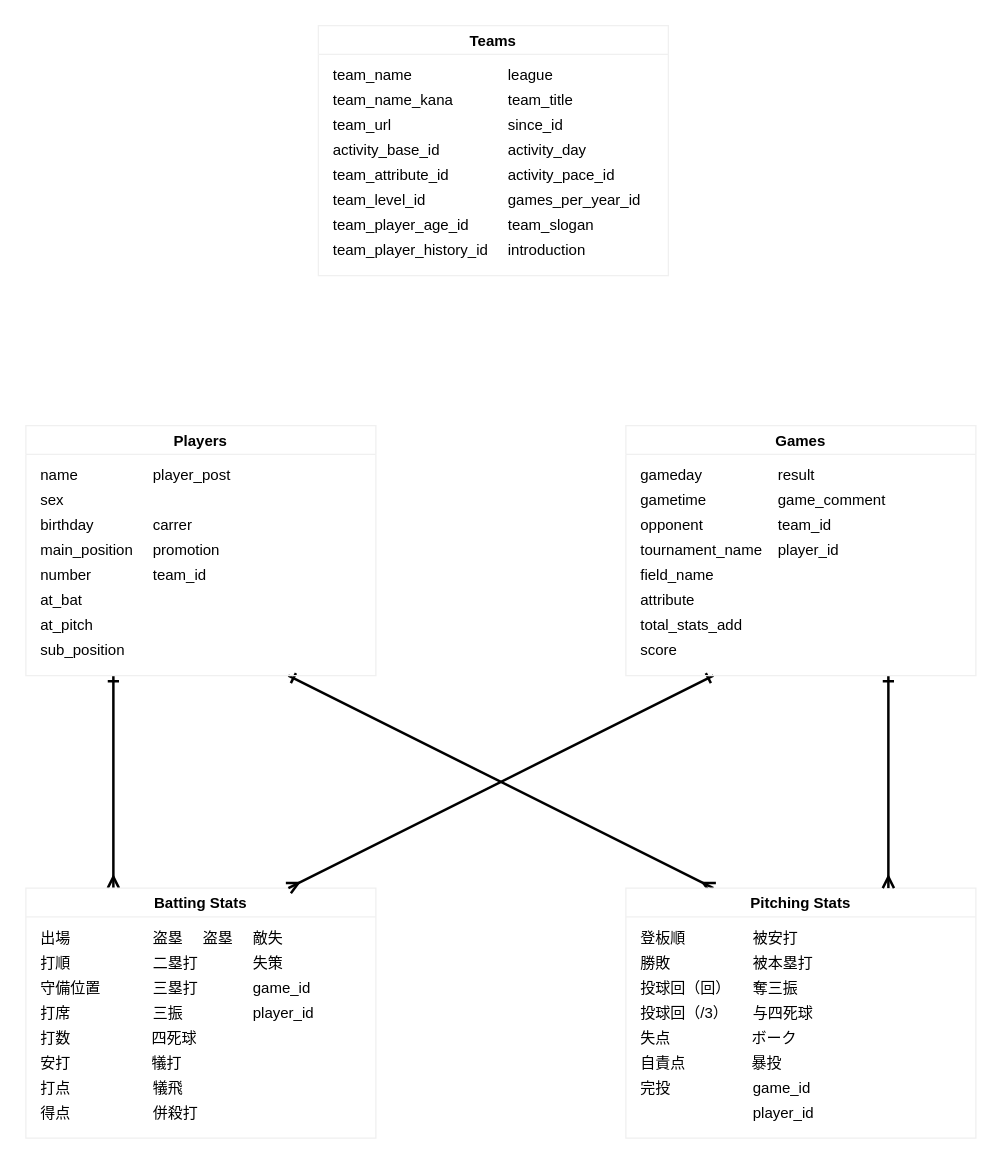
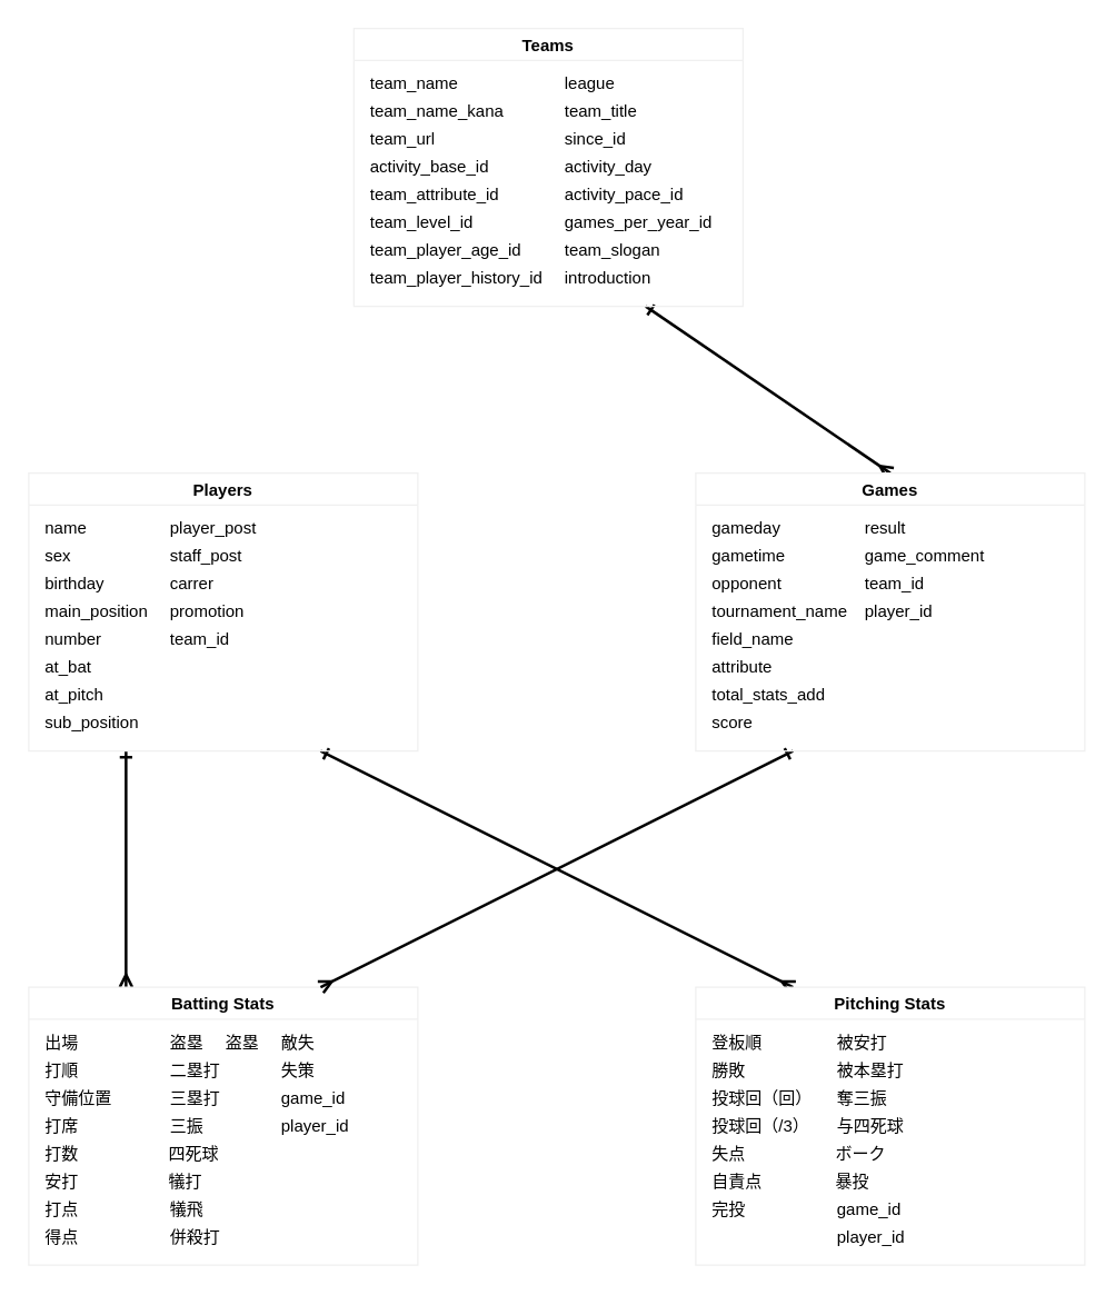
  <mxCell id="0" />
  <mxCell id="1" parent="0" />
+ <mxCell id="2" style="rounded=0;jumpSize=6;orthogonalLoop=1;jettySize=auto;html=1;exitX=0.75;exitY=1;exitDx=0;exitDy=0;entryX=0.5;entryY=0;entryDx=0;entryDy=0;strokeWidth=2;startArrow=ERone;startFill=0;endArrow=ERmany;endFill=0;" parent="1" source="3" target="75" edge="1"><mxGeometry relative="1" as="geometry" /></mxCell>
  <mxCell id="3" value="Teams" style="swimlane;labelBackgroundColor=none;strokeColor=#f0f0f0;align=center;" parent="1" vertex="1"><mxGeometry x="254" y="20" width="280" height="200" as="geometry" /></mxCell>
  <mxCell id="4" value="team_name" style="text;html=1;align=left;verticalAlign=middle;resizable=0;points=[];autosize=1;" parent="3" vertex="1"><mxGeometry x="10" y="30" width="80" height="20" as="geometry" /></mxCell>
  <mxCell id="5" value="team_name_kana" style="text;html=1;align=left;verticalAlign=middle;resizable=0;points=[];autosize=1;" parent="3" vertex="1"><mxGeometry x="10" y="50" width="110" height="20" as="geometry" /></mxCell>
  <mxCell id="6" value="team_url" style="text;html=1;align=left;verticalAlign=middle;resizable=0;points=[];autosize=1;" parent="3" vertex="1"><mxGeometry x="10" y="70" width="60" height="20" as="geometry" /></mxCell>
  <mxCell id="7" value="team_level_id" style="text;html=1;align=left;verticalAlign=middle;resizable=0;points=[];autosize=1;" parent="3" vertex="1"><mxGeometry x="10" y="130" width="90" height="20" as="geometry" /></mxCell>
  <mxCell id="8" value="team_player_history_id" style="text;html=1;align=left;verticalAlign=middle;resizable=0;points=[];autosize=1;" parent="3" vertex="1"><mxGeometry x="10" y="170" width="140" height="20" as="geometry" /></mxCell>
  <mxCell id="9" value="team_player_age_id" style="text;html=1;align=left;verticalAlign=middle;resizable=0;points=[];autosize=1;" parent="3" vertex="1"><mxGeometry x="10" y="150" width="120" height="20" as="geometry" /></mxCell>
  <mxCell id="10" value="team_title" style="text;html=1;align=left;verticalAlign=middle;resizable=0;points=[];autosize=1;" parent="3" vertex="1"><mxGeometry x="150" y="50" width="70" height="20" as="geometry" /></mxCell>
  <mxCell id="11" value="league" style="text;html=1;align=left;verticalAlign=middle;resizable=0;points=[];autosize=1;" parent="3" vertex="1"><mxGeometry x="150" y="30" width="50" height="20" as="geometry" /></mxCell>
  <mxCell id="12" value="activity_day" style="text;html=1;align=left;verticalAlign=middle;resizable=0;points=[];autosize=1;" parent="3" vertex="1"><mxGeometry x="150" y="90" width="80" height="20" as="geometry" /></mxCell>
  <mxCell id="13" value="since_id" style="text;html=1;align=left;verticalAlign=middle;resizable=0;points=[];autosize=1;" parent="3" vertex="1"><mxGeometry x="150" y="70" width="60" height="20" as="geometry" /></mxCell>
  <mxCell id="14" value="activity_pace_id" style="text;html=1;align=left;verticalAlign=middle;resizable=0;points=[];autosize=1;" parent="3" vertex="1"><mxGeometry x="150" y="110" width="100" height="20" as="geometry" /></mxCell>
  <mxCell id="15" value="team_attribute_id" style="text;html=1;align=left;verticalAlign=middle;resizable=0;points=[];autosize=1;" parent="3" vertex="1"><mxGeometry x="10" y="110" width="110" height="20" as="geometry" /></mxCell>
  <mxCell id="16" value="activity_base_id" style="text;html=1;align=left;verticalAlign=middle;resizable=0;points=[];autosize=1;" parent="3" vertex="1"><mxGeometry x="10" y="90" width="100" height="20" as="geometry" /></mxCell>
  <mxCell id="17" value="introduction" style="text;html=1;align=left;verticalAlign=middle;resizable=0;points=[];autosize=1;" parent="3" vertex="1"><mxGeometry x="150" y="170" width="80" height="20" as="geometry" /></mxCell>
  <mxCell id="18" value="team_slogan" style="text;html=1;align=left;verticalAlign=middle;resizable=0;points=[];autosize=1;" parent="3" vertex="1"><mxGeometry x="150" y="150" width="80" height="20" as="geometry" /></mxCell>
  <mxCell id="19" value="games_per_year_id" style="text;html=1;align=left;verticalAlign=middle;resizable=0;points=[];autosize=1;" parent="3" vertex="1"><mxGeometry x="150" y="130" width="120" height="20" as="geometry" /></mxCell>
  <mxCell id="20" style="edgeStyle=orthogonalEdgeStyle;rounded=0;jumpSize=6;orthogonalLoop=1;jettySize=auto;html=1;exitX=0.25;exitY=1;exitDx=0;exitDy=0;entryX=0.25;entryY=0;entryDx=0;entryDy=0;strokeWidth=2;startArrow=ERone;startFill=0;endArrow=ERmany;endFill=0;" parent="1" source="22" target="52" edge="1"><mxGeometry relative="1" as="geometry" /></mxCell>
  <mxCell id="21" style="rounded=0;jumpSize=6;orthogonalLoop=1;jettySize=auto;html=1;exitX=0.75;exitY=1;exitDx=0;exitDy=0;entryX=0.25;entryY=0;entryDx=0;entryDy=0;strokeWidth=2;startArrow=ERone;startFill=0;endArrow=ERmany;endFill=0;" parent="1" source="22" target="36" edge="1"><mxGeometry relative="1" as="geometry" /></mxCell>
  <mxCell id="22" value="Players" style="swimlane;labelBackgroundColor=none;strokeColor=#f0f0f0;align=center;" parent="1" vertex="1"><mxGeometry x="20" y="340" width="280" height="200" as="geometry" /></mxCell>
  <mxCell id="23" value="name" style="text;html=1;align=left;verticalAlign=middle;resizable=0;points=[];autosize=1;" parent="22" vertex="1"><mxGeometry x="10" y="30" width="50" height="20" as="geometry" /></mxCell>
  <mxCell id="24" value="sex" style="text;html=1;align=left;verticalAlign=middle;resizable=0;points=[];autosize=1;" parent="22" vertex="1"><mxGeometry x="10" y="50" width="30" height="20" as="geometry" /></mxCell>
  <mxCell id="25" value="birthday" style="text;html=1;align=left;verticalAlign=middle;resizable=0;points=[];autosize=1;" parent="22" vertex="1"><mxGeometry x="10" y="70" width="60" height="20" as="geometry" /></mxCell>
  <mxCell id="26" value="at_bat" style="text;html=1;align=left;verticalAlign=middle;resizable=0;points=[];autosize=1;" parent="22" vertex="1"><mxGeometry x="10" y="130" width="50" height="20" as="geometry" /></mxCell>
  <mxCell id="27" value="sub_position" style="text;html=1;align=left;verticalAlign=middle;resizable=0;points=[];autosize=1;" parent="22" vertex="1"><mxGeometry x="10" y="170" width="80" height="20" as="geometry" /></mxCell>
  <mxCell id="28" value="at_pitch" style="text;html=1;align=left;verticalAlign=middle;resizable=0;points=[];autosize=1;" parent="22" vertex="1"><mxGeometry x="10" y="150" width="60" height="20" as="geometry" /></mxCell>
+ <mxCell id="29" value="staff_post" style="text;html=1;align=left;verticalAlign=middle;resizable=0;points=[];autosize=1;" parent="22" vertex="1"><mxGeometry x="100" y="50" width="70" height="20" as="geometry" /></mxCell>
  <mxCell id="30" value="player_post" style="text;html=1;align=left;verticalAlign=middle;resizable=0;points=[];autosize=1;" parent="22" vertex="1"><mxGeometry x="100" y="30" width="80" height="20" as="geometry" /></mxCell>
  <mxCell id="31" value="promotion" style="text;html=1;align=left;verticalAlign=middle;resizable=0;points=[];autosize=1;" parent="22" vertex="1"><mxGeometry x="100" y="90" width="70" height="20" as="geometry" /></mxCell>
  <mxCell id="32" value="carrer" style="text;html=1;align=left;verticalAlign=middle;resizable=0;points=[];autosize=1;" parent="22" vertex="1"><mxGeometry x="100" y="70" width="50" height="20" as="geometry" /></mxCell>
  <mxCell id="33" value="number" style="text;html=1;align=left;verticalAlign=middle;resizable=0;points=[];autosize=1;" parent="22" vertex="1"><mxGeometry x="10" y="110" width="60" height="20" as="geometry" /></mxCell>
  <mxCell id="34" value="main_position" style="text;html=1;align=left;verticalAlign=middle;resizable=0;points=[];autosize=1;" parent="22" vertex="1"><mxGeometry x="10" y="90" width="90" height="20" as="geometry" /></mxCell>
  <mxCell id="35" value="team_id" style="text;html=1;align=left;verticalAlign=middle;resizable=0;points=[];autosize=1;" parent="22" vertex="1"><mxGeometry x="100" y="110" width="60" height="20" as="geometry" /></mxCell>
  <mxCell id="36" value="Pitching Stats" style="swimlane;labelBackgroundColor=none;strokeColor=#f0f0f0;align=center;" parent="1" vertex="1"><mxGeometry x="500" y="710" width="280" height="200" as="geometry" /></mxCell>
  <mxCell id="37" value="登板順" style="text;html=1;align=left;verticalAlign=middle;resizable=0;points=[];autosize=1;" parent="36" vertex="1"><mxGeometry x="10" y="30" width="50" height="20" as="geometry" /></mxCell>
  <mxCell id="38" value="勝敗" style="text;html=1;align=left;verticalAlign=middle;resizable=0;points=[];autosize=1;" parent="36" vertex="1"><mxGeometry x="10" y="50" width="40" height="20" as="geometry" /></mxCell>
  <mxCell id="39" value="投球回（回）" style="text;html=1;align=left;verticalAlign=middle;resizable=0;points=[];autosize=1;" parent="36" vertex="1"><mxGeometry x="10" y="70" width="90" height="20" as="geometry" /></mxCell>
  <mxCell id="40" value="自責点" style="text;html=1;align=left;verticalAlign=middle;resizable=0;points=[];autosize=1;" parent="36" vertex="1"><mxGeometry x="10" y="130" width="50" height="20" as="geometry" /></mxCell>
  <mxCell id="41" value="完投" style="text;html=1;align=left;verticalAlign=middle;resizable=0;points=[];autosize=1;" parent="36" vertex="1"><mxGeometry x="10" y="150" width="40" height="20" as="geometry" /></mxCell>
  <mxCell id="42" value="被本塁打" style="text;html=1;align=left;verticalAlign=middle;resizable=0;points=[];autosize=1;" parent="36" vertex="1"><mxGeometry x="100" y="50" width="60" height="20" as="geometry" /></mxCell>
  <mxCell id="43" value="被安打" style="text;html=1;align=left;verticalAlign=middle;resizable=0;points=[];autosize=1;" parent="36" vertex="1"><mxGeometry x="100" y="30" width="50" height="20" as="geometry" /></mxCell>
  <mxCell id="44" value="与四死球" style="text;html=1;align=left;verticalAlign=middle;resizable=0;points=[];autosize=1;" parent="36" vertex="1"><mxGeometry x="100" y="90" width="60" height="20" as="geometry" /></mxCell>
  <mxCell id="45" value="奪三振" style="text;html=1;align=left;verticalAlign=middle;resizable=0;points=[];autosize=1;" parent="36" vertex="1"><mxGeometry x="100" y="70" width="50" height="20" as="geometry" /></mxCell>
  <mxCell id="46" value="ボーク" style="text;html=1;align=left;verticalAlign=middle;resizable=0;points=[];autosize=1;" parent="36" vertex="1"><mxGeometry x="99" y="110" width="50" height="20" as="geometry" /></mxCell>
  <mxCell id="47" value="失点" style="text;html=1;align=left;verticalAlign=middle;resizable=0;points=[];autosize=1;" parent="36" vertex="1"><mxGeometry x="10" y="110" width="40" height="20" as="geometry" /></mxCell>
  <mxCell id="48" value="投球回（/3）" style="text;html=1;align=left;verticalAlign=middle;resizable=0;points=[];autosize=1;" parent="36" vertex="1"><mxGeometry x="10" y="90" width="90" height="20" as="geometry" /></mxCell>
  <mxCell id="49" value="player_id" style="text;html=1;align=left;verticalAlign=middle;resizable=0;points=[];autosize=1;" parent="36" vertex="1"><mxGeometry x="100" y="170" width="60" height="20" as="geometry" /></mxCell>
  <mxCell id="50" value="game_id" style="text;html=1;align=left;verticalAlign=middle;resizable=0;points=[];autosize=1;" parent="36" vertex="1"><mxGeometry x="100" y="150" width="60" height="20" as="geometry" /></mxCell>
  <mxCell id="51" value="暴投" style="text;html=1;align=left;verticalAlign=middle;resizable=0;points=[];autosize=1;" parent="36" vertex="1"><mxGeometry x="99" y="130" width="40" height="20" as="geometry" /></mxCell>
  <mxCell id="52" value="Batting Stats" style="swimlane;labelBackgroundColor=none;strokeColor=#f0f0f0;align=center;" parent="1" vertex="1"><mxGeometry x="20" y="710" width="280" height="200" as="geometry" /></mxCell>
  <mxCell id="53" value="出場" style="text;html=1;align=left;verticalAlign=middle;resizable=0;points=[];autosize=1;" parent="52" vertex="1"><mxGeometry x="10" y="30" width="40" height="20" as="geometry" /></mxCell>
  <mxCell id="54" value="打順" style="text;html=1;align=left;verticalAlign=middle;resizable=0;points=[];autosize=1;" parent="52" vertex="1"><mxGeometry x="10" y="50" width="40" height="20" as="geometry" /></mxCell>
  <mxCell id="55" value="守備位置" style="text;html=1;align=left;verticalAlign=middle;resizable=0;points=[];autosize=1;" parent="52" vertex="1"><mxGeometry x="10" y="70" width="60" height="20" as="geometry" /></mxCell>
  <mxCell id="56" value="安打" style="text;html=1;align=left;verticalAlign=middle;resizable=0;points=[];autosize=1;" parent="52" vertex="1"><mxGeometry x="10" y="130" width="40" height="20" as="geometry" /></mxCell>
  <mxCell id="57" value="得点" style="text;html=1;align=left;verticalAlign=middle;resizable=0;points=[];autosize=1;" parent="52" vertex="1"><mxGeometry x="10" y="170" width="40" height="20" as="geometry" /></mxCell>
  <mxCell id="58" value="打点" style="text;html=1;align=left;verticalAlign=middle;resizable=0;points=[];autosize=1;" parent="52" vertex="1"><mxGeometry x="10" y="150" width="40" height="20" as="geometry" /></mxCell>
  <mxCell id="59" value="二塁打" style="text;html=1;align=left;verticalAlign=middle;resizable=0;points=[];autosize=1;" parent="52" vertex="1"><mxGeometry x="100" y="50" width="50" height="20" as="geometry" /></mxCell>
  <mxCell id="60" value="盗塁" style="text;html=1;align=left;verticalAlign=middle;resizable=0;points=[];autosize=1;" parent="52" vertex="1"><mxGeometry x="100" y="30" width="40" height="20" as="geometry" /></mxCell>
  <mxCell id="61" value="三振" style="text;html=1;align=left;verticalAlign=middle;resizable=0;points=[];autosize=1;" parent="52" vertex="1"><mxGeometry x="100" y="90" width="40" height="20" as="geometry" /></mxCell>
  <mxCell id="62" value="三塁打" style="text;html=1;align=left;verticalAlign=middle;resizable=0;points=[];autosize=1;" parent="52" vertex="1"><mxGeometry x="100" y="70" width="50" height="20" as="geometry" /></mxCell>
  <mxCell id="63" value="四死球" style="text;html=1;align=left;verticalAlign=middle;resizable=0;points=[];autosize=1;" parent="52" vertex="1"><mxGeometry x="99" y="110" width="50" height="20" as="geometry" /></mxCell>
  <mxCell id="64" value="打数" style="text;html=1;align=left;verticalAlign=middle;resizable=0;points=[];autosize=1;" parent="52" vertex="1"><mxGeometry x="10" y="110" width="40" height="20" as="geometry" /></mxCell>
  <mxCell id="65" value="打席" style="text;html=1;align=left;verticalAlign=middle;resizable=0;points=[];autosize=1;" parent="52" vertex="1"><mxGeometry x="10" y="90" width="40" height="20" as="geometry" /></mxCell>
  <mxCell id="66" value="併殺打" style="text;html=1;align=left;verticalAlign=middle;resizable=0;points=[];autosize=1;" parent="52" vertex="1"><mxGeometry x="100" y="170" width="50" height="20" as="geometry" /></mxCell>
  <mxCell id="67" value="犠飛" style="text;html=1;align=left;verticalAlign=middle;resizable=0;points=[];autosize=1;" parent="52" vertex="1"><mxGeometry x="100" y="150" width="40" height="20" as="geometry" /></mxCell>
  <mxCell id="68" value="犠打" style="text;html=1;align=left;verticalAlign=middle;resizable=0;points=[];autosize=1;" parent="52" vertex="1"><mxGeometry x="99" y="130" width="40" height="20" as="geometry" /></mxCell>
  <mxCell id="69" value="敵失" style="text;html=1;align=left;verticalAlign=middle;resizable=0;points=[];autosize=1;" parent="52" vertex="1"><mxGeometry x="180" y="30" width="40" height="20" as="geometry" /></mxCell>
  <mxCell id="70" value="失策" style="text;html=1;align=left;verticalAlign=middle;resizable=0;points=[];autosize=1;" parent="52" vertex="1"><mxGeometry x="180" y="50" width="40" height="20" as="geometry" /></mxCell>
  <mxCell id="71" value="player_id" style="text;html=1;align=left;verticalAlign=middle;resizable=0;points=[];autosize=1;" parent="52" vertex="1"><mxGeometry x="180" y="90" width="60" height="20" as="geometry" /></mxCell>
  <mxCell id="72" value="game_id" style="text;html=1;align=left;verticalAlign=middle;resizable=0;points=[];autosize=1;" parent="52" vertex="1"><mxGeometry x="180" y="70" width="60" height="20" as="geometry" /></mxCell>
- <mxCell id="73" style="edgeStyle=orthogonalEdgeStyle;rounded=0;jumpSize=6;orthogonalLoop=1;jettySize=auto;html=1;exitX=0.75;exitY=1;exitDx=0;exitDy=0;entryX=0.75;entryY=0;entryDx=0;entryDy=0;strokeWidth=2;startArrow=ERone;startFill=0;endArrow=ERmany;endFill=0;" parent="1" source="75" target="36" edge="1"><mxGeometry relative="1" as="geometry" /></mxCell>
  <mxCell id="74" style="rounded=0;jumpSize=6;orthogonalLoop=1;jettySize=auto;html=1;exitX=0.25;exitY=1;exitDx=0;exitDy=0;entryX=0.75;entryY=0;entryDx=0;entryDy=0;strokeWidth=2;startArrow=ERone;startFill=0;endArrow=ERmany;endFill=0;" parent="1" source="75" target="52" edge="1"><mxGeometry relative="1" as="geometry" /></mxCell>
  <mxCell id="75" value="Games" style="swimlane;labelBackgroundColor=none;strokeColor=#f0f0f0;align=center;" parent="1" vertex="1"><mxGeometry x="500" y="340" width="280" height="200" as="geometry" /></mxCell>
  <mxCell id="76" value="gameday" style="text;html=1;align=left;verticalAlign=middle;resizable=0;points=[];autosize=1;" parent="75" vertex="1"><mxGeometry x="10" y="30" width="60" height="20" as="geometry" /></mxCell>
  <mxCell id="77" value="gametime" style="text;html=1;align=left;verticalAlign=middle;resizable=0;points=[];autosize=1;" parent="75" vertex="1"><mxGeometry x="10" y="50" width="70" height="20" as="geometry" /></mxCell>
  <mxCell id="78" value="opponent" style="text;html=1;align=left;verticalAlign=middle;resizable=0;points=[];autosize=1;" parent="75" vertex="1"><mxGeometry x="10" y="70" width="60" height="20" as="geometry" /></mxCell>
  <mxCell id="79" value="attribute" style="text;html=1;align=left;verticalAlign=middle;resizable=0;points=[];autosize=1;" parent="75" vertex="1"><mxGeometry x="10" y="130" width="60" height="20" as="geometry" /></mxCell>
  <mxCell id="80" value="score" style="text;html=1;align=left;verticalAlign=middle;resizable=0;points=[];autosize=1;" parent="75" vertex="1"><mxGeometry x="10" y="170" width="40" height="20" as="geometry" /></mxCell>
  <mxCell id="81" value="total_stats_add" style="text;html=1;align=left;verticalAlign=middle;resizable=0;points=[];autosize=1;" parent="75" vertex="1"><mxGeometry x="10" y="150" width="100" height="20" as="geometry" /></mxCell>
  <mxCell id="82" value="game_comment" style="text;html=1;align=left;verticalAlign=middle;resizable=0;points=[];autosize=1;" parent="75" vertex="1"><mxGeometry x="120" y="50" width="100" height="20" as="geometry" /></mxCell>
  <mxCell id="83" value="result" style="text;html=1;align=left;verticalAlign=middle;resizable=0;points=[];autosize=1;" parent="75" vertex="1"><mxGeometry x="120" y="30" width="40" height="20" as="geometry" /></mxCell>
  <mxCell id="84" value="player_id" style="text;html=1;align=left;verticalAlign=middle;resizable=0;points=[];autosize=1;" parent="75" vertex="1"><mxGeometry x="120" y="90" width="60" height="20" as="geometry" /></mxCell>
  <mxCell id="85" value="team_id" style="text;html=1;align=left;verticalAlign=middle;resizable=0;points=[];autosize=1;" parent="75" vertex="1"><mxGeometry x="120" y="70" width="60" height="20" as="geometry" /></mxCell>
  <mxCell id="86" value="field_name" style="text;html=1;align=left;verticalAlign=middle;resizable=0;points=[];autosize=1;" parent="75" vertex="1"><mxGeometry x="10" y="110" width="70" height="20" as="geometry" /></mxCell>
  <mxCell id="87" value="tournament_name" style="text;html=1;align=left;verticalAlign=middle;resizable=0;points=[];autosize=1;" parent="75" vertex="1"><mxGeometry x="10" y="90" width="110" height="20" as="geometry" /></mxCell>
  <mxCell id="88" value="盗塁" style="text;html=1;align=left;verticalAlign=middle;resizable=0;points=[];autosize=1;" parent="1" vertex="1"><mxGeometry x="160" y="740" width="40" height="20" as="geometry" /></mxCell>
